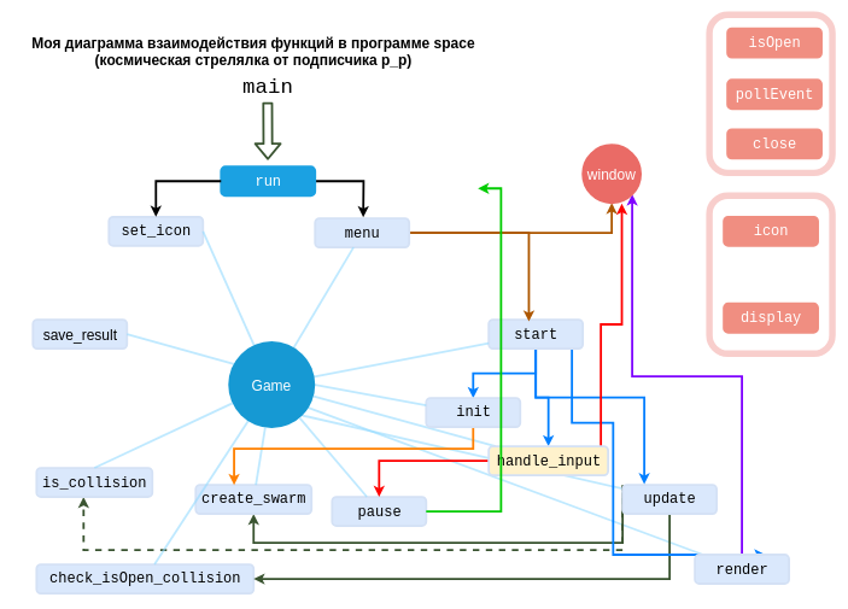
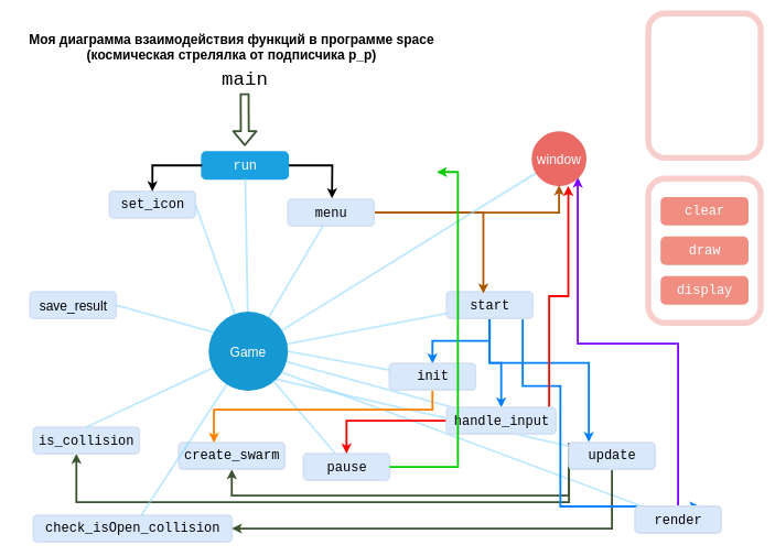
  <mxCell id="0" />
  <mxCell id="1" parent="0" />
  <mxCell id="2" value="" style="rounded=1;whiteSpace=wrap;html=1;fillColor=none;strokeWidth=9;strokeColor=#F8CECC;" parent="1" vertex="1"><mxGeometry x="980" width="170" height="218.5" as="geometry" y="20" /></mxCell>
- <mxCell id="3" value="&lt;font style=&quot;font-size: 20px&quot; face=&quot;Courier New&quot;&gt;close&lt;/font&gt;" style="rounded=1;strokeWidth=3;shadow=0;html=1;fontColor=#ffffff;strokeColor=#F08E81;fillColor=#F08E81;" parent="1" vertex="1"><mxGeometry x="1005" y="178.5" width="130" height="40" as="geometry" /></mxCell>
  <mxCell id="4" value="" style="rounded=1;whiteSpace=wrap;html=1;fillColor=none;strokeWidth=9;strokeColor=#F8CECC;" parent="1" vertex="1"><mxGeometry x="980" y="270" width="170" height="218.5" as="geometry" /></mxCell>
  <mxCell id="5" value="" style="edgeStyle=none;endArrow=none;strokeWidth=3;html=1;exitX=1;exitY=1;exitDx=0;exitDy=0;opacity=60;strokeColor=#94DBFF;" parent="1" source="49" target="12" edge="1"><mxGeometry x="-450" y="236.5" width="100" height="100" as="geometry"><mxPoint x="-430" y="356.5" as="sourcePoint" /><mxPoint x="-330" y="256.5" as="targetPoint" /></mxGeometry></mxCell>
  <mxCell id="6" value="" style="edgeStyle=none;endArrow=none;strokeWidth=3;html=1;opacity=60;strokeColor=#94DBFF;" parent="1" target="20" edge="1"><mxGeometry x="-450" y="236.5" width="100" height="100" as="geometry"><mxPoint x="417" y="560" as="sourcePoint" /><mxPoint x="-330" y="256.5" as="targetPoint" /></mxGeometry></mxCell>
  <mxCell id="7" value="" style="edgeStyle=none;endArrow=none;strokeWidth=3;html=1;opacity=60;strokeColor=#94DBFF;" parent="1" source="49" target="23" edge="1"><mxGeometry x="-450" y="236.5" width="100" height="100" as="geometry"><mxPoint x="-430" y="356.5" as="sourcePoint" /><mxPoint x="-330" y="256.5" as="targetPoint" /></mxGeometry></mxCell>
  <mxCell id="8" value="&lt;font style=&quot;font-size: 20px&quot; face=&quot;Courier New&quot;&gt;check_isOpen_collision&lt;/font&gt;" style="rounded=1;fillColor=#dae8fc;strokeWidth=3;shadow=0;html=1;strokeColor=#D4E1F5;" parent="1" vertex="1"><mxGeometry x="50" y="780" width="300" height="40" as="geometry" /></mxCell>
  <mxCell id="9" style="edgeStyle=orthogonalEdgeStyle;rounded=0;orthogonalLoop=1;jettySize=auto;html=1;entryX=1;entryY=0.5;entryDx=0;entryDy=0;strokeColor=#3A5431;strokeWidth=3;fillColor=#6d8764;" parent="1" source="12" target="8" edge="1"><mxGeometry relative="1" as="geometry"><Array as="points"><mxPoint x="680" y="800" /><mxPoint x="680" y="800" /></Array></mxGeometry></mxCell>
- <mxCell id="10" style="edgeStyle=orthogonalEdgeStyle;rounded=0;orthogonalLoop=1;jettySize=auto;html=1;strokeWidth=3;strokeColor=#3A5431;exitX=0;exitY=0;exitDx=0;exitDy=0;dashed=1;" parent="1" source="12" target="43" edge="1"><mxGeometry relative="1" as="geometry"><mxPoint x="110" y="690" as="targetPoint" /><Array as="points"><mxPoint x="860" y="760" /><mxPoint x="115" y="760" /></Array></mxGeometry></mxCell>
+ <mxCell id="10" style="edgeStyle=orthogonalEdgeStyle;rounded=0;orthogonalLoop=1;jettySize=auto;html=1;strokeWidth=3;strokeColor=#3A5431;exitX=0;exitY=0;exitDx=0;exitDy=0;" parent="1" source="12" target="43" edge="1"><mxGeometry relative="1" as="geometry"><mxPoint x="110" y="690" as="targetPoint" /><Array as="points"><mxPoint x="860" y="760" /><mxPoint x="115" y="760" /></Array></mxGeometry></mxCell>
  <mxCell id="11" style="edgeStyle=orthogonalEdgeStyle;rounded=0;orthogonalLoop=1;jettySize=auto;html=1;entryX=0.5;entryY=1;entryDx=0;entryDy=0;strokeWidth=3;strokeColor=#3A5431;exitX=0;exitY=0.25;exitDx=0;exitDy=0;" parent="1" source="12" target="29" edge="1"><mxGeometry relative="1" as="geometry"><Array as="points"><mxPoint x="860" y="750" /><mxPoint x="350" y="750" /></Array></mxGeometry></mxCell>
  <mxCell id="12" value="&lt;font style=&quot;font-size: 20px&quot; face=&quot;Courier New&quot;&gt;update&lt;/font&gt;" style="rounded=1;fillColor=#dae8fc;strokeWidth=3;shadow=0;html=1;strokeColor=#D4E1F5;" parent="1" vertex="1"><mxGeometry x="860" y="670" width="130" height="40" as="geometry" /></mxCell>
  <mxCell id="13" style="edgeStyle=orthogonalEdgeStyle;rounded=0;orthogonalLoop=1;jettySize=auto;html=1;entryX=0.5;entryY=0;entryDx=0;entryDy=0;strokeColor=#007FFF;strokeWidth=3;" parent="1" source="17" target="41" edge="1"><mxGeometry relative="1" as="geometry" /></mxCell>
  <mxCell id="14" style="edgeStyle=orthogonalEdgeStyle;rounded=0;orthogonalLoop=1;jettySize=auto;html=1;entryX=0.5;entryY=0;entryDx=0;entryDy=0;strokeColor=#007FFF;strokeWidth=3;" parent="1" source="17" target="23" edge="1"><mxGeometry relative="1" as="geometry" /></mxCell>
  <mxCell id="15" style="edgeStyle=orthogonalEdgeStyle;rounded=0;orthogonalLoop=1;jettySize=auto;html=1;entryX=0.75;entryY=0;entryDx=0;entryDy=0;strokeColor=#007FFF;strokeWidth=3;" parent="1" source="17" target="20" edge="1"><mxGeometry relative="1" as="geometry"><Array as="points"><mxPoint x="790" y="584" /><mxPoint x="847" y="584" /></Array></mxGeometry></mxCell>
  <mxCell id="16" style="edgeStyle=orthogonalEdgeStyle;rounded=0;orthogonalLoop=1;jettySize=auto;html=1;strokeColor=#007FFF;strokeWidth=3;" parent="1" edge="1"><mxGeometry relative="1" as="geometry"><Array as="points"><mxPoint x="740" y="549" /><mxPoint x="890" y="549" /></Array><mxPoint x="740" y="480.5" as="sourcePoint" /><mxPoint x="890" y="669" as="targetPoint" /></mxGeometry></mxCell>
  <mxCell id="17" value="&lt;font style=&quot;font-size: 20px&quot; face=&quot;Courier New&quot;&gt;start&lt;/font&gt;" style="rounded=1;fillColor=#dae8fc;strokeWidth=3;shadow=0;html=1;strokeColor=#D4E1F5;" parent="1" vertex="1"><mxGeometry x="675" y="441.5" width="130" height="40" as="geometry" /></mxCell>
  <mxCell id="18" value="&lt;font style=&quot;font-size: 20px&quot; face=&quot;Courier New&quot;&gt;pause&lt;/font&gt;" style="rounded=1;fillColor=#dae8fc;strokeWidth=3;shadow=0;html=1;strokeColor=#D4E1F5;" parent="1" vertex="1"><mxGeometry x="458.5" y="686.5" width="130" height="40" as="geometry" /></mxCell>
  <mxCell id="19" style="edgeStyle=orthogonalEdgeStyle;rounded=0;orthogonalLoop=1;jettySize=auto;html=1;strokeColor=#7F00FF;strokeWidth=3;entryX=1;entryY=1;entryDx=0;entryDy=0;" parent="1" source="20" target="52" edge="1"><mxGeometry relative="1" as="geometry"><mxPoint x="943" y="490" as="targetPoint" /><Array as="points"><mxPoint x="1025" y="520" /><mxPoint x="873" y="520" /></Array></mxGeometry></mxCell>
  <mxCell id="20" value="&lt;font style=&quot;font-size: 20px&quot; face=&quot;Courier New&quot;&gt;render&lt;/font&gt;" style="rounded=1;fillColor=#dae8fc;strokeWidth=3;shadow=0;html=1;strokeColor=#D4E1F5;" parent="1" vertex="1"><mxGeometry x="960" y="766.5" width="130" height="40" as="geometry" /></mxCell>
  <mxCell id="21" style="edgeStyle=orthogonalEdgeStyle;rounded=0;orthogonalLoop=1;jettySize=auto;html=1;entryX=0.5;entryY=0;entryDx=0;entryDy=0;strokeColor=#FF0000;strokeWidth=3;" parent="1" source="23" target="18" edge="1"><mxGeometry relative="1" as="geometry" /></mxCell>
  <mxCell id="22" style="edgeStyle=orthogonalEdgeStyle;rounded=0;orthogonalLoop=1;jettySize=auto;html=1;entryX=0.675;entryY=1.013;entryDx=0;entryDy=0;entryPerimeter=0;strokeColor=#FF0000;strokeWidth=3;" edge="1" parent="1" source="23" target="52"><mxGeometry relative="1" as="geometry"><Array as="points"><mxPoint x="830" y="448" /><mxPoint x="859" y="448" /></Array></mxGeometry></mxCell>
- <mxCell id="23" value="&lt;font style=&quot;font-size: 20px&quot; face=&quot;Courier New&quot;&gt;handle_input&lt;/font&gt;" style="rounded=1;fillColor=#fff2cc;strokeWidth=3;shadow=0;html=1;strokeColor=#D4E1F5;" parent="1" vertex="1"><mxGeometry x="675" y="616.5" width="165" height="40" as="geometry" /></mxCell>
+ <mxCell id="23" value="&lt;font style=&quot;font-size: 20px&quot; face=&quot;Courier New&quot;&gt;handle_input&lt;/font&gt;" style="rounded=1;fillColor=#dae8fc;strokeWidth=3;shadow=0;html=1;strokeColor=#D4E1F5;" parent="1" vertex="1"><mxGeometry x="675" y="616.5" width="165" height="40" as="geometry" /></mxCell>
  <mxCell id="24" style="edgeStyle=orthogonalEdgeStyle;rounded=0;orthogonalLoop=1;jettySize=auto;html=1;strokeWidth=3;" parent="1" source="25" edge="1"><mxGeometry relative="1" as="geometry"><mxPoint x="501.5" y="300" as="targetPoint" /></mxGeometry></mxCell>
  <mxCell id="25" value="&lt;font style=&quot;font-size: 20px&quot; face=&quot;Courier New&quot;&gt;run&lt;/font&gt;" style="rounded=1;strokeWidth=3;shadow=0;html=1;fontColor=#ffffff;fillColor=#1ba1e2;strokeColor=#1BA1E2;" parent="1" vertex="1"><mxGeometry x="305" y="230" width="130" height="40" as="geometry" /></mxCell>
  <mxCell id="26" style="edgeStyle=orthogonalEdgeStyle;rounded=0;orthogonalLoop=1;jettySize=auto;html=1;entryX=0.427;entryY=0.063;entryDx=0;entryDy=0;entryPerimeter=0;strokeWidth=3;strokeColor=#AD5700;" parent="1" source="28" target="17" edge="1"><mxGeometry relative="1" as="geometry"><Array as="points"><mxPoint x="730.5" y="321" /></Array></mxGeometry></mxCell>
  <mxCell id="27" style="edgeStyle=orthogonalEdgeStyle;rounded=0;orthogonalLoop=1;jettySize=auto;html=1;strokeWidth=3;fillColor=#a0522d;strokeColor=#AD5700;entryX=0.5;entryY=1;entryDx=0;entryDy=0;" parent="1" source="28" target="52" edge="1"><mxGeometry relative="1" as="geometry"><mxPoint x="820" y="339" as="targetPoint" /></mxGeometry></mxCell>
  <mxCell id="28" value="&lt;font style=&quot;font-size: 20px&quot; face=&quot;Courier New&quot;&gt;menu&lt;/font&gt;" style="rounded=1;fillColor=#dae8fc;strokeWidth=3;shadow=0;html=1;strokeColor=#D4E1F5;" parent="1" vertex="1"><mxGeometry x="435" y="301.5" width="130" height="40" as="geometry" /></mxCell>
  <mxCell id="29" value="&lt;font style=&quot;font-size: 20px&quot; face=&quot;Courier New&quot;&gt;create_swarm&lt;/font&gt;" style="rounded=1;fillColor=#dae8fc;strokeWidth=3;shadow=0;html=1;strokeColor=#D4E1F5;" parent="1" vertex="1"><mxGeometry x="270" y="670" width="160" height="40" as="geometry" /></mxCell>
  <mxCell id="30" value="" style="edgeStyle=none;endArrow=none;strokeWidth=3;html=1;opacity=60;strokeColor=#94DBFF;" parent="1" source="49" target="8" edge="1"><mxGeometry x="-450" y="236.5" width="100" height="100" as="geometry"><mxPoint x="-430" y="356.5" as="sourcePoint" /><mxPoint x="-330" y="256.5" as="targetPoint" /></mxGeometry></mxCell>
  <mxCell id="31" value="" style="edgeStyle=none;endArrow=none;strokeWidth=3;html=1;opacity=60;strokeColor=#94DBFF;" parent="1" source="49" target="17" edge="1"><mxGeometry x="-450" y="236.5" width="100" height="100" as="geometry"><mxPoint x="-430" y="356.5" as="sourcePoint" /><mxPoint x="-330" y="256.5" as="targetPoint" /></mxGeometry></mxCell>
  <mxCell id="32" value="" style="edgeStyle=none;endArrow=none;strokeWidth=3;html=1;opacity=60;strokeColor=#94DBFF;" parent="1" source="49" target="18" edge="1"><mxGeometry x="-450" y="236.5" width="100" height="100" as="geometry"><mxPoint x="-430" y="356.5" as="sourcePoint" /><mxPoint x="-330" y="256.5" as="targetPoint" /></mxGeometry></mxCell>
+ <mxCell id="33" value="" style="edgeStyle=none;endArrow=none;strokeWidth=3;html=1;strokeColor=#94DBFF;opacity=60;" parent="1" source="49" target="25" edge="1"><mxGeometry x="-450" y="236.5" width="100" height="100" as="geometry"><mxPoint x="-430" y="356.5" as="sourcePoint" /><mxPoint x="-330" y="256.5" as="targetPoint" /></mxGeometry></mxCell>
  <mxCell id="34" value="" style="edgeStyle=none;endArrow=none;strokeWidth=3;html=1;strokeColor=#94DBFF;opacity=60;" parent="1" source="49" target="28" edge="1"><mxGeometry x="-450" y="236.5" width="100" height="100" as="geometry"><mxPoint x="-430" y="356.5" as="sourcePoint" /><mxPoint x="-330" y="256.5" as="targetPoint" /></mxGeometry></mxCell>
- <mxCell id="35" value="" style="edgeStyle=none;endArrow=none;strokeWidth=3;html=1;opacity=60;strokeColor=#94DBFF;" parent="1" source="49" target="29" edge="1"><mxGeometry x="-450" y="236.5" width="100" height="100" as="geometry"><mxPoint x="-430" y="356.5" as="sourcePoint" /><mxPoint x="-330" y="256.5" as="targetPoint" /></mxGeometry></mxCell>
+ <mxCell id="35" value="" style="edgeStyle=none;endArrow=none;strokeWidth=3;html=1;opacity=60;strokeColor=#94DBFF;" parent="1" source="49" target="52" edge="1"><mxGeometry x="-450" y="236.5" width="100" height="100" as="geometry"><mxPoint x="-430" y="356.5" as="sourcePoint" /><mxPoint x="-330" y="256.5" as="targetPoint" /></mxGeometry></mxCell>
+ <mxCell id="36" value="&lt;font style=&quot;font-size: 20px&quot; face=&quot;Courier New&quot;&gt;draw&lt;/font&gt;" style="rounded=1;strokeWidth=3;shadow=0;html=1;fontColor=#ffffff;fillColor=#F08E81;strokeColor=#F08E81;" parent="1" vertex="1"><mxGeometry x="1000" y="359.25" width="130" height="40" as="geometry" /></mxCell>
  <mxCell id="37" value="&lt;font style=&quot;font-size: 20px&quot; face=&quot;Courier New&quot;&gt;display&lt;/font&gt;" style="rounded=1;strokeWidth=3;shadow=0;html=1;fontColor=#ffffff;fillColor=#F08E81;strokeColor=#F08E81;" parent="1" vertex="1"><mxGeometry x="1000" y="419.25" width="130" height="40" as="geometry" /></mxCell>
- <mxCell id="38" value="&lt;font style=&quot;font-size: 20px&quot; face=&quot;Courier New&quot;&gt;isOpen&lt;/font&gt;" style="rounded=1;strokeWidth=3;shadow=0;html=1;fontColor=#ffffff;strokeColor=#F08E81;fillColor=#F08E81;" parent="1" vertex="1"><mxGeometry x="1005" y="39" width="130" height="40" as="geometry" /></mxCell>
- <mxCell id="39" value="&lt;font style=&quot;font-size: 20px&quot; face=&quot;Courier New&quot;&gt;pollEvent&lt;/font&gt;" style="rounded=1;strokeWidth=3;shadow=0;html=1;fontColor=#ffffff;strokeColor=#F08E81;fillColor=#F08E81;" parent="1" vertex="1"><mxGeometry x="1005" y="110" width="130" height="40" as="geometry" /></mxCell>
  <mxCell id="40" style="edgeStyle=orthogonalEdgeStyle;rounded=0;orthogonalLoop=1;jettySize=auto;html=1;strokeWidth=3;strokeColor=#FF8000;" parent="1" source="41" target="29" edge="1"><mxGeometry relative="1" as="geometry"><Array as="points"><mxPoint x="653" y="620" /><mxPoint x="323" y="620" /></Array></mxGeometry></mxCell>
  <mxCell id="41" value="&lt;font style=&quot;font-size: 20px&quot; face=&quot;Courier New&quot;&gt;init&lt;/font&gt;" style="rounded=1;fillColor=#dae8fc;strokeWidth=3;shadow=0;html=1;strokeColor=#D4E1F5;" parent="1" vertex="1"><mxGeometry x="588.5" y="550" width="130" height="40" as="geometry" /></mxCell>
- <mxCell id="42" value="&lt;font style=&quot;font-size: 20px&quot; face=&quot;Courier New&quot;&gt;icon&lt;/font&gt;" style="rounded=1;strokeWidth=3;shadow=0;html=1;fontColor=#ffffff;strokeColor=#F08E81;fillColor=#F08E81;" parent="1" vertex="1"><mxGeometry x="1000" y="299.25" width="130" height="40" as="geometry" /></mxCell>
+ <mxCell id="42" value="&lt;font style=&quot;font-size: 20px&quot; face=&quot;Courier New&quot;&gt;clear&lt;/font&gt;" style="rounded=1;strokeWidth=3;shadow=0;html=1;fontColor=#ffffff;strokeColor=#F08E81;fillColor=#F08E81;" parent="1" vertex="1"><mxGeometry x="1000" y="299.25" width="130" height="40" as="geometry" /></mxCell>
  <mxCell id="43" value="&lt;font style=&quot;font-size: 20px&quot; face=&quot;Courier New&quot;&gt;is_collision&lt;/font&gt;" style="rounded=1;fillColor=#dae8fc;strokeWidth=3;shadow=0;html=1;strokeColor=#D4E1F5;" parent="1" vertex="1"><mxGeometry x="50" y="646.5" width="160" height="40" as="geometry" /></mxCell>
  <mxCell id="44" value="" style="edgeStyle=none;endArrow=none;strokeWidth=3;html=1;entryX=0.5;entryY=0;entryDx=0;entryDy=0;opacity=60;strokeColor=#94DBFF;" parent="1" source="49" target="43" edge="1"><mxGeometry x="-440" y="246.5" width="100" height="100" as="geometry"><mxPoint x="349.188" y="589.641" as="sourcePoint" /><mxPoint x="209.902" y="776.5" as="targetPoint" /></mxGeometry></mxCell>
  <mxCell id="45" value="" style="edgeStyle=none;endArrow=none;strokeWidth=3;html=1;opacity=60;exitX=1;exitY=0.5;exitDx=0;exitDy=0;entryX=0;entryY=0.25;entryDx=0;entryDy=0;strokeColor=#94DBFF;" parent="1" source="49" target="41" edge="1"><mxGeometry x="-440" y="246.5" width="100" height="100" as="geometry"><mxPoint x="443.927" y="530.206" as="sourcePoint" /><mxPoint x="685" y="483.966" as="targetPoint" /></mxGeometry></mxCell>
  <mxCell id="46" value="" style="shape=flexArrow;endArrow=classic;html=1;strokeColor=#3A5431;strokeWidth=3;" parent="1" edge="1"><mxGeometry width="50" height="50" relative="1" as="geometry"><mxPoint x="369.41" y="140.75" as="sourcePoint" /><mxPoint x="369.82" y="220.75" as="targetPoint" /></mxGeometry></mxCell>
  <mxCell id="47" value="&lt;font style=&quot;font-size: 20px&quot;&gt;save_result&lt;/font&gt;" style="rounded=1;fillColor=#dae8fc;strokeWidth=3;shadow=0;html=1;strokeColor=#D4E1F5;" parent="1" vertex="1"><mxGeometry x="44.94" y="441.5" width="130" height="40" as="geometry" /></mxCell>
  <mxCell id="48" value="" style="edgeStyle=none;endArrow=none;strokeWidth=3;html=1;entryX=1;entryY=0.5;entryDx=0;entryDy=0;opacity=60;strokeColor=#94DBFF;exitX=0.077;exitY=0.266;exitDx=0;exitDy=0;exitPerimeter=0;" parent="1" source="49" target="47" edge="1"><mxGeometry x="-430" y="256.5" width="100" height="100" as="geometry"><mxPoint x="330.059" y="565.614" as="sourcePoint" /><mxPoint x="125" y="656.5" as="targetPoint" /></mxGeometry></mxCell>
  <mxCell id="49" value="Game" style="ellipse;whiteSpace=wrap;html=1;shadow=0;fontFamily=Helvetica;fontSize=20;fontColor=#FFFFFF;align=center;strokeWidth=3;fillColor=#1699D3;strokeColor=none;" parent="1" vertex="1"><mxGeometry x="315" y="471.5" width="120" height="120" as="geometry" /></mxCell>
  <mxCell id="50" value="&lt;font style=&quot;font-size: 29px&quot; face=&quot;Courier New&quot;&gt;main&lt;/font&gt;" style="text;html=1;strokeColor=none;fillColor=none;align=center;verticalAlign=middle;whiteSpace=wrap;rounded=0;" parent="1" vertex="1"><mxGeometry x="350" y="110.5" width="40" height="20" as="geometry" /></mxCell>
  <mxCell id="51" value="&lt;h2 style=&quot;font-size: 20px&quot;&gt;Моя диаграмма взаимодействия функций в программе space (космическая стрелялка от подписчика p_p) &lt;br&gt;&lt;/h2&gt;" style="text;html=1;strokeColor=none;fillColor=none;align=center;verticalAlign=middle;whiteSpace=wrap;rounded=0;" parent="1" vertex="1"><mxGeometry y="30" width="660" height="80" as="geometry" x="20" /></mxCell>
  <mxCell id="52" value="window" style="ellipse;whiteSpace=wrap;html=1;shadow=0;fontFamily=Helvetica;fontSize=20;fontColor=#ffffff;align=center;strokeWidth=3;fillColor=#EA6B66;strokeColor=#EA6B66;" parent="1" vertex="1"><mxGeometry x="805" y="200" width="80" height="80" as="geometry" /></mxCell>
  <mxCell id="53" style="edgeStyle=orthogonalEdgeStyle;rounded=0;orthogonalLoop=1;jettySize=auto;html=1;strokeWidth=3;fillColor=#e3c800;strokeColor=#00CC00;" edge="1" parent="1" source="18"><mxGeometry relative="1" as="geometry"><Array as="points"><mxPoint x="692" y="707" /></Array><mxPoint x="588.5" y="706.5" as="sourcePoint" /><mxPoint x="660" y="260" as="targetPoint" /></mxGeometry></mxCell>
- <mxCell id="54" value="&lt;font style=&quot;font-size: 20px&quot; face=&quot;Courier New&quot;&gt;set_icon&lt;/font&gt;" style="rounded=1;fillColor=#dae8fc;strokeWidth=3;shadow=0;html=1;strokeColor=#D4E1F5;" vertex="1" parent="1"><mxGeometry x="150" y="299.25" width="130" height="40" as="geometry" /></mxCell>
+ <mxCell id="54" value="&lt;font style=&quot;font-size: 20px&quot; face=&quot;Courier New&quot;&gt;set_icon&lt;/font&gt;" style="rounded=1;fillColor=#dae8fc;strokeWidth=3;shadow=0;html=1;strokeColor=#D4E1F5;" vertex="1" parent="1"><mxGeometry x="165" y="289.25" width="130" height="40" as="geometry" /></mxCell>
  <mxCell id="55" value="" style="edgeStyle=none;endArrow=none;strokeWidth=3;html=1;entryX=1;entryY=0.5;entryDx=0;entryDy=0;opacity=60;strokeColor=#94DBFF;" edge="1" parent="1" target="54" source="49"><mxGeometry x="-394.94" y="112.33" width="100" height="100" as="geometry"><mxPoint x="359.3" y="359.25" as="sourcePoint" /><mxPoint x="160.06" y="512.33" as="targetPoint" /></mxGeometry></mxCell>
  <mxCell id="56" style="edgeStyle=orthogonalEdgeStyle;rounded=0;orthogonalLoop=1;jettySize=auto;html=1;strokeWidth=3;exitX=0;exitY=0.5;exitDx=0;exitDy=0;entryX=0.5;entryY=0;entryDx=0;entryDy=0;" edge="1" parent="1" source="25" target="54"><mxGeometry relative="1" as="geometry"><mxPoint x="511.5" y="310" as="targetPoint" /><mxPoint x="445" y="260" as="sourcePoint" /></mxGeometry></mxCell>
